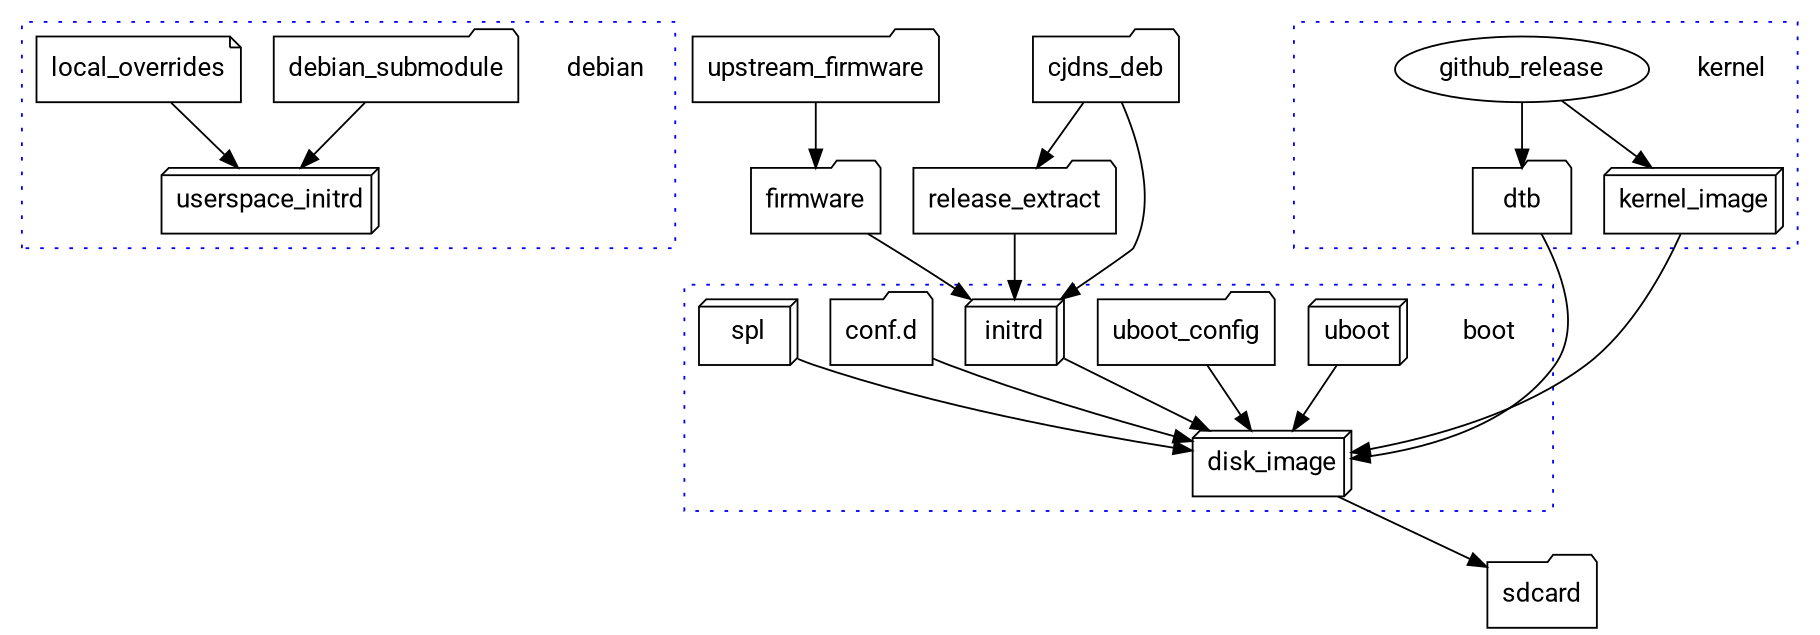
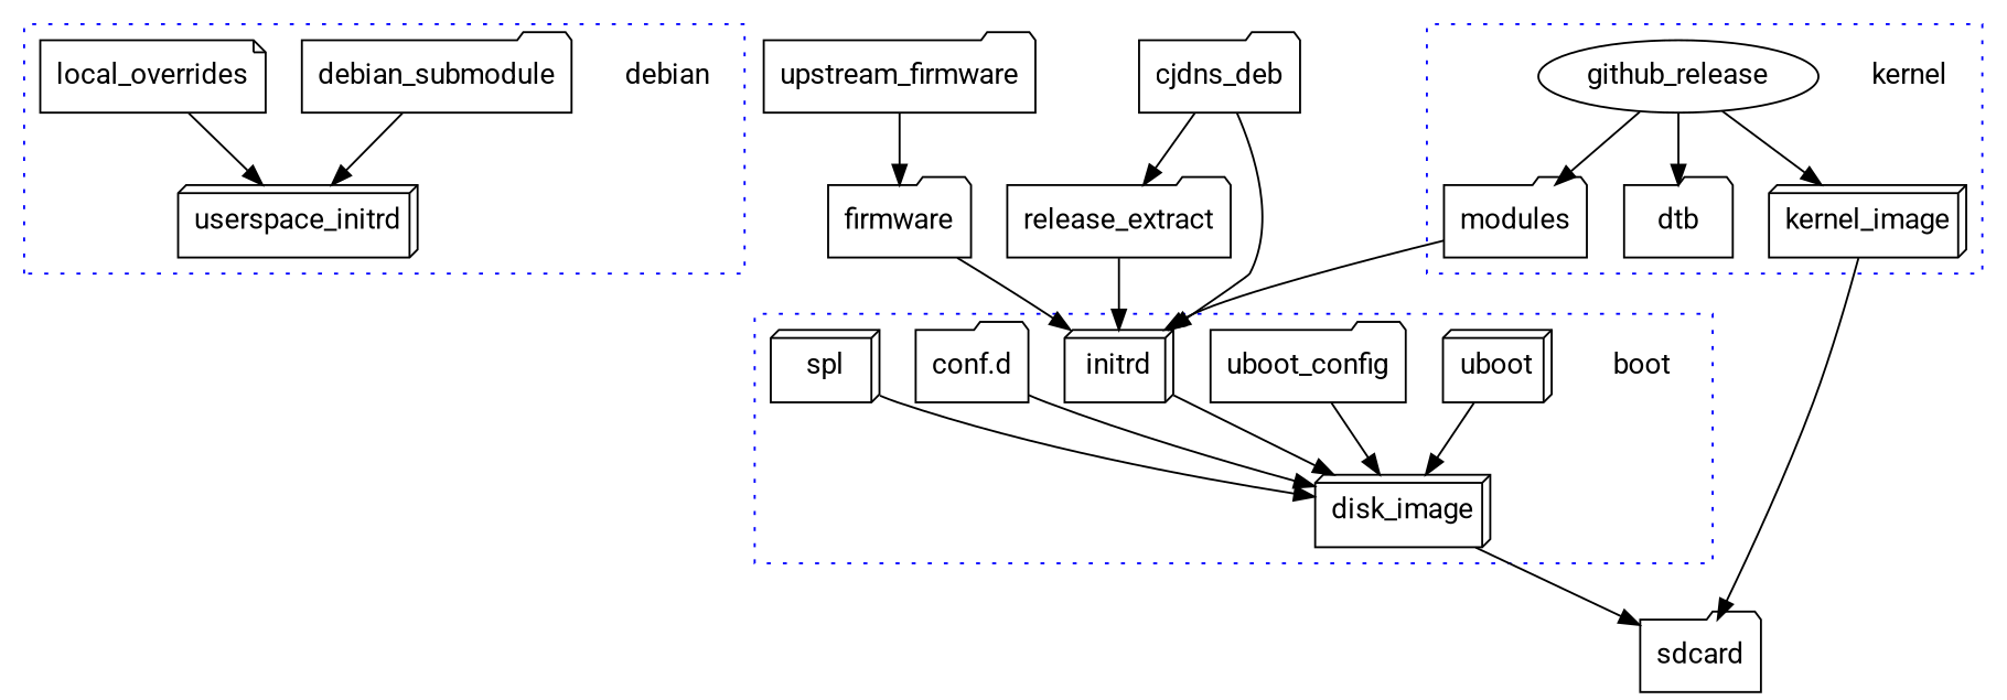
  digraph {
    fontname=Roboto
    node [fontname=Roboto shape=folder]
    edge [fontname=Roboto]
    debian [shape=plaintext]
    debian_submodule
    userspace_initrd [shape=box3d]
    local_overrides [shape=note]
    kernel [shape=plaintext]
    kernel_image [shape=box3d]
+   modules
    dtb
    github_release [shape=""]
    disk_image [shape=box3d]
    boot [shape=plaintext]
    initrd [shape=box3d]
    n13 [label="conf.d"]
    spl [shape=box3d]
    uboot [shape=box3d]
    uboot_config
    sdcard
    upstream_firmware
    firmware
    cjdns_deb
    n21 [label=release_extract]
    subgraph cluster_1 {
      color=blue
      style=dotted
      debian
      debian_submodule
      userspace_initrd
      local_overrides
    }
    subgraph cluster_2 {
      color=blue
      style=dotted
      kernel
      kernel_image
+     modules
      dtb
      github_release
    }
    subgraph cluster_3 {
      color=blue
      style=dotted
      disk_image
      boot
      initrd
      n13
      spl
      uboot
      uboot_config
    }
    debian_submodule -> userspace_initrd
    local_overrides -> userspace_initrd
-   kernel_image -> disk_image
-   dtb -> disk_image
+   kernel_image -> sdcard
+   modules -> initrd
    github_release -> kernel_image
+   github_release -> modules
    github_release -> dtb
    disk_image -> sdcard
    initrd -> disk_image
    n13 -> disk_image
    spl -> disk_image
    uboot -> disk_image
    uboot_config -> disk_image
    upstream_firmware -> firmware
    firmware -> initrd
    cjdns_deb -> initrd
    cjdns_deb -> n21
    n21 -> initrd
  }
